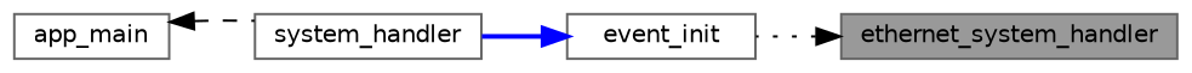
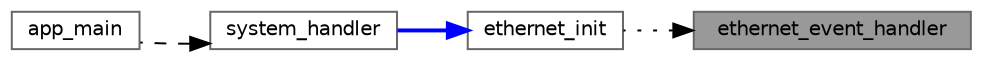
  digraph {
    rankdir=RL
    node [color=grey40 fillcolor=white fontname=Helvetica fontsize=10 shape=box style=filled]
    edge [color=black dir=back fontname=Helvetica fontsize=10 labelfontname=Helvetica labelfontsize=10]
-   n1 [color=gray40 fillcolor=grey60 fontcolor=black height=0.2 label=ethernet_system_handler width=0.4]
-   n2 [height=0.2 label=event_init width=0.4]
+   n1 [color=gray40 fillcolor=grey60 fontcolor=black height=0.2 label=ethernet_event_handler width=0.4]
+   n2 [height=0.2 label=ethernet_init width=0.4]
    n3 [height=0.2 label=system_handler width=0.4]
    n4 [height=0.2 label=app_main width=0.4]
    n1 -> n2 [style=dotted]
    n2 -> n3 [color=blue style=bold]
-   n4 -> n3 [style=dashed]
+   n3 -> n4 [style=dashed]
  }
